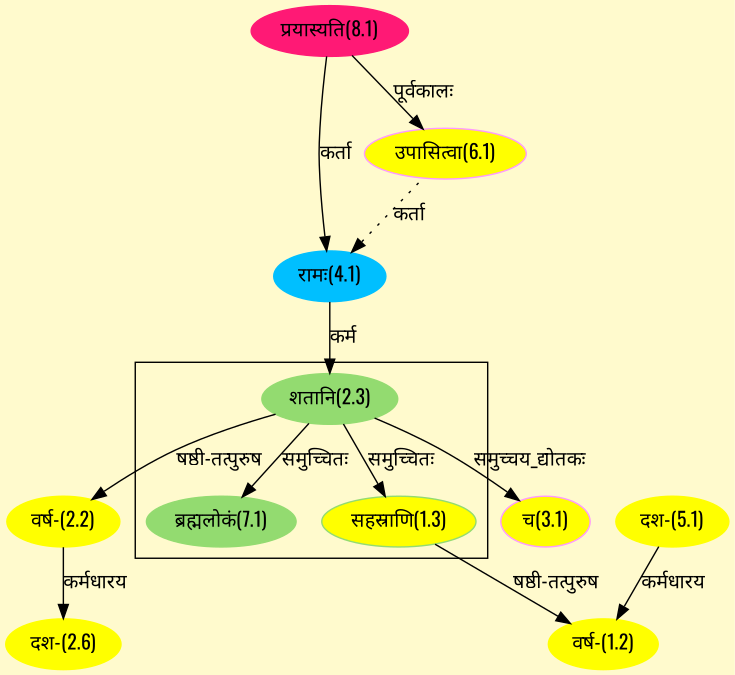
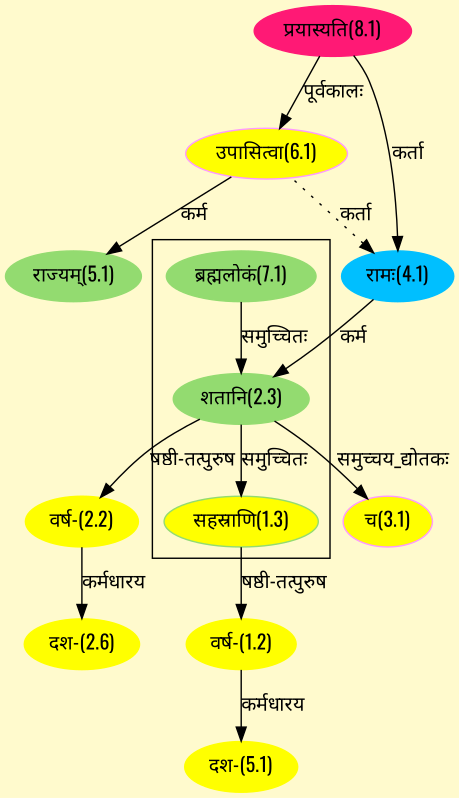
  digraph {
    bgcolor=lemonchiffon1
    compound=true
    fontname=Oswald
    rankdir=BT
    node [color="#93DB70" fontname=Oswald style=filled]
    edge [dir=back fontname=Oswald]
    n1 [fillcolor="#FFFF00" label="सहस्राणि(1.3)"]
    n2 [label="शतानि(2.3)"]
    n3 [label="ब्रह्मलोकं(7.1)"]
    n4 [color="#00BFFF" label="रामः(4.1)"]
    n5 [color="#FF1975" label="प्रयास्यति(8.1)"]
    n6 [color="#FFFF00" label="दश-(5.1)"]
    n7 [color="#FFFF00" label="वर्ष-(1.2)"]
    n8 [color="#FFFF00" label="दश-(2.6)"]
    n9 [color="#FFFF00" label="वर्ष-(2.2)"]
    n10 [color="#FF99FF" fillcolor="#FFFF00" label="च(3.1)"]
    n11 [color="#FF99FF" fillcolor="#FFFF00" label="उपासित्वा(6.1)"]
+   n12 [label="राज्यम्(5.1)"]
    subgraph cluster_1 {
      n1
      n2
      n3
    }
    n1 -> n2 [label="समुच्चितः"]
    n2 -> n4 [label="कर्म"]
-   n3 -> n2 [label="समुच्चितः"]
+   n2 -> n3 [label="समुच्चितः"]
    n4 -> n5 [label="कर्ता"]
    n4 -> n11 [label="कर्ता" style=dotted]
-   n7 -> n6 [label="कर्मधारय"]
+   n6 -> n7 [label="कर्मधारय"]
    n7 -> n1 [label="षष्ठी-तत्पुरुष"]
    n8 -> n9 [label="कर्मधारय"]
    n9 -> n2 [label="षष्ठी-तत्पुरुष"]
    n10 -> n2 [label="समुच्चय_द्योतकः"]
    n11 -> n5 [label="पूर्वकालः"]
+   n12 -> n11 [label="कर्म"]
  }
